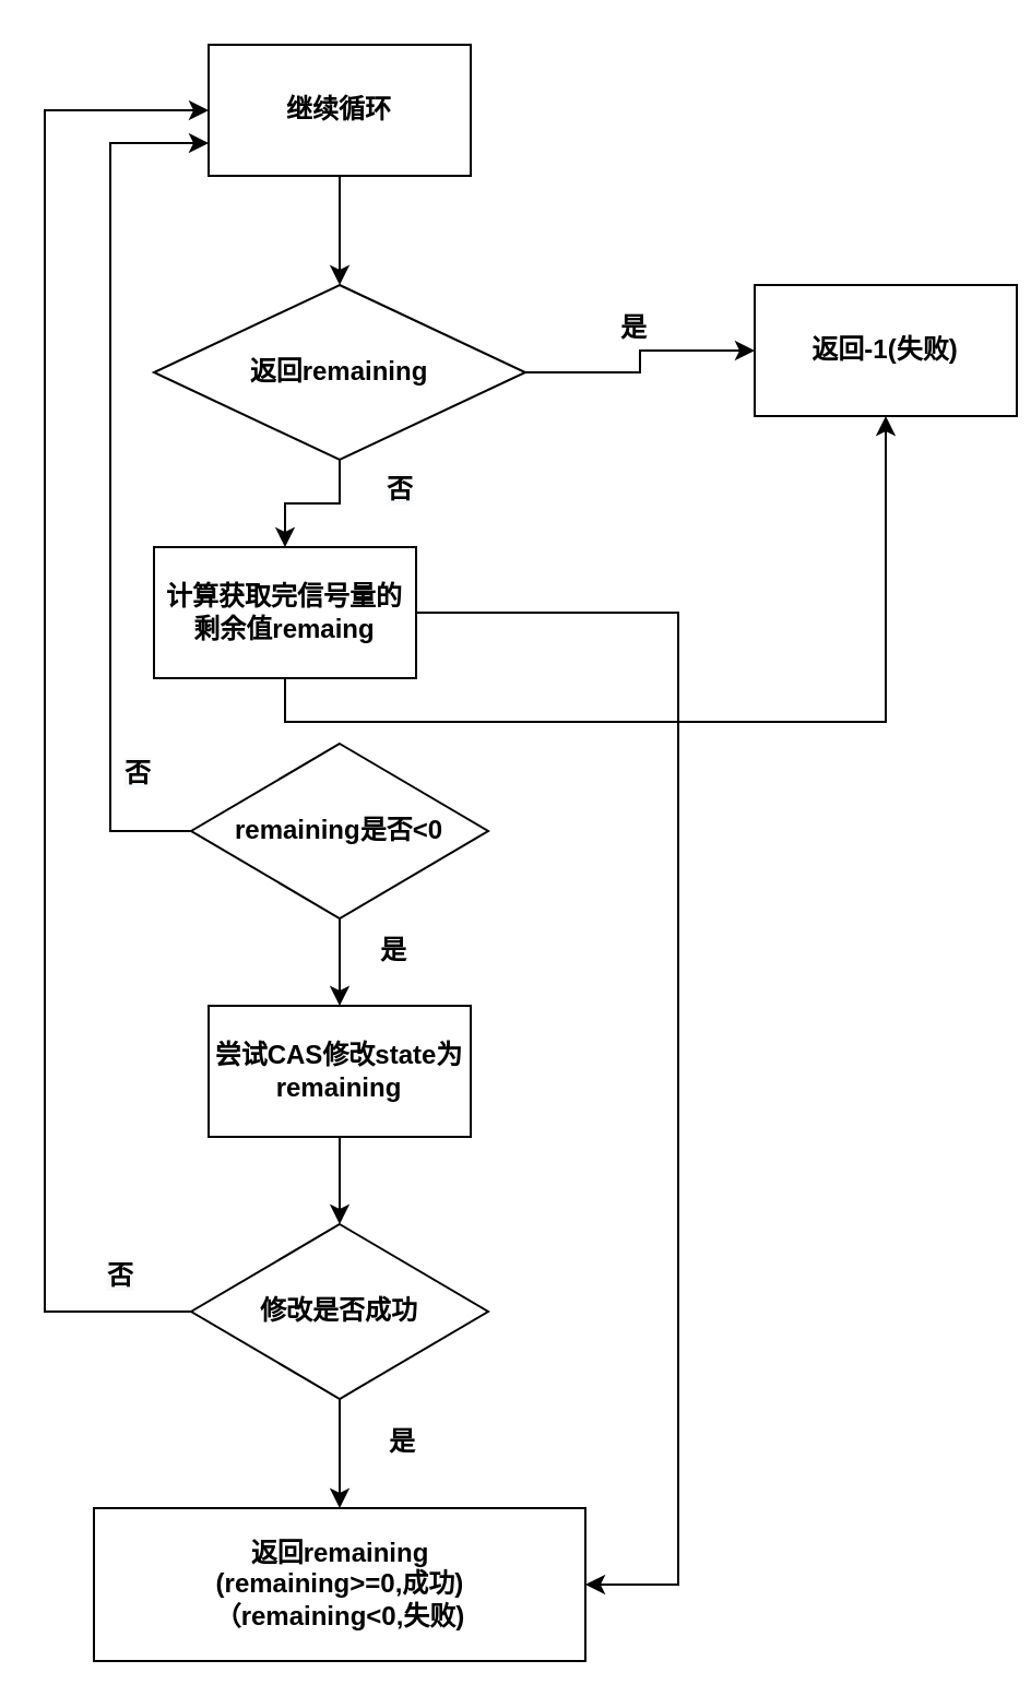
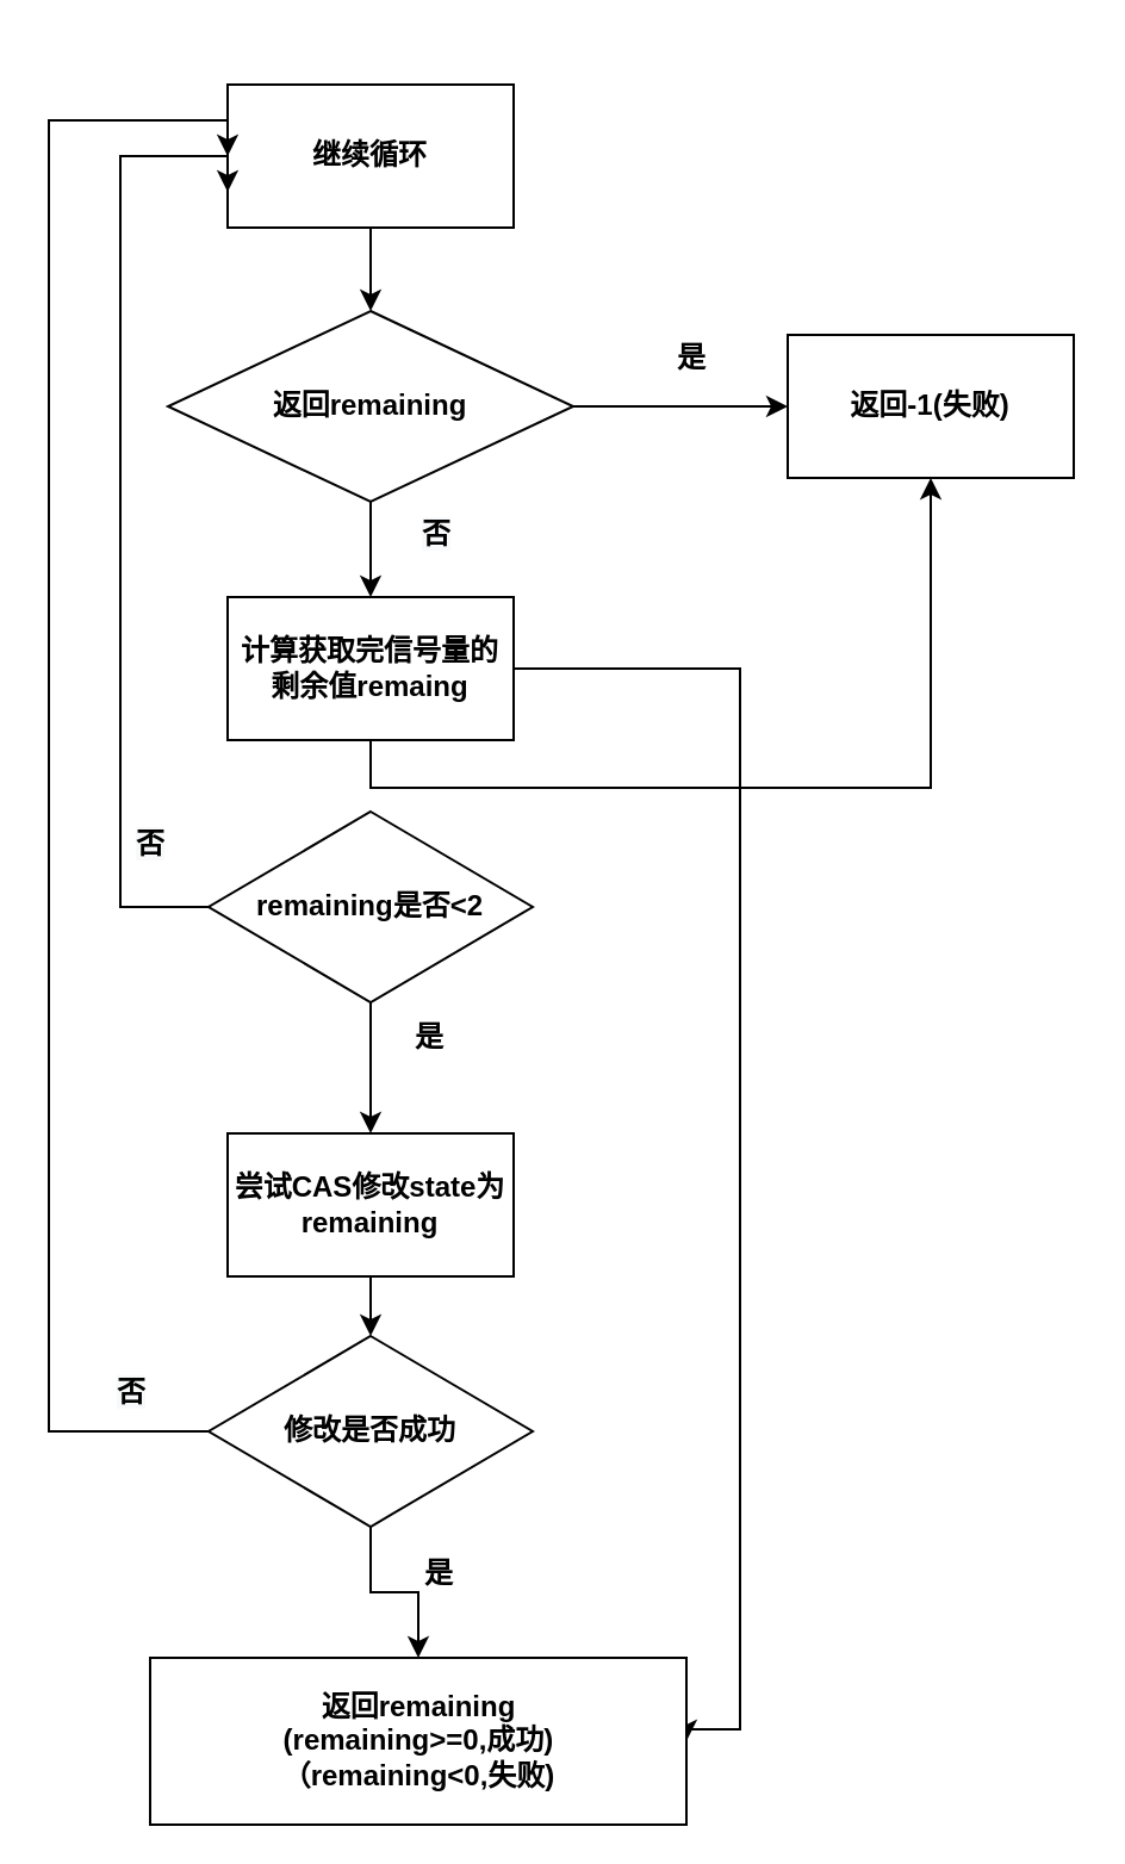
  <mxCell id="0" />
  <mxCell id="1" parent="0" />
  <mxCell id="2" style="edgeStyle=orthogonalEdgeStyle;rounded=0;orthogonalLoop=1;jettySize=auto;html=1;exitX=1;exitY=0.5;exitDx=0;exitDy=0;entryX=0;entryY=0.5;entryDx=0;entryDy=0;" parent="1" source="4" target="5" edge="1"><mxGeometry relative="1" as="geometry" /></mxCell>
  <mxCell id="3" style="edgeStyle=orthogonalEdgeStyle;rounded=0;orthogonalLoop=1;jettySize=auto;html=1;exitX=0.5;exitY=1;exitDx=0;exitDy=0;" parent="1" source="4" target="12" edge="1"><mxGeometry relative="1" as="geometry" /></mxCell>
  <mxCell id="4" value="&lt;b&gt;返回remaining&lt;/b&gt;" style="rhombus;whiteSpace=wrap;html=1;" parent="1" vertex="1"><mxGeometry x="70" y="130" width="170" height="80" as="geometry" /></mxCell>
- <mxCell id="5" value="&lt;b&gt;返回-1(失败)&lt;/b&gt;" style="rounded=0;whiteSpace=wrap;html=1;" parent="1" vertex="1"><mxGeometry x="345" y="130" width="120" height="60" as="geometry" /></mxCell>
+ <mxCell id="5" value="&lt;b&gt;返回-1(失败)&lt;/b&gt;" style="rounded=0;whiteSpace=wrap;html=1;" parent="1" vertex="1"><mxGeometry x="330" y="140" width="120" height="60" as="geometry" /></mxCell>
  <mxCell id="6" style="edgeStyle=orthogonalEdgeStyle;rounded=0;orthogonalLoop=1;jettySize=auto;html=1;exitX=0.5;exitY=1;exitDx=0;exitDy=0;entryX=0.5;entryY=0;entryDx=0;entryDy=0;" parent="1" source="7" target="4" edge="1"><mxGeometry relative="1" as="geometry" /></mxCell>
- <mxCell id="7" value="&lt;b&gt;继续循环&lt;/b&gt;" style="rounded=0;whiteSpace=wrap;html=1;" parent="1" vertex="1"><mxGeometry x="95" y="20" width="120" height="60" as="geometry" /></mxCell>
+ <mxCell id="7" value="&lt;b&gt;继续循环&lt;/b&gt;" style="rounded=0;whiteSpace=wrap;html=1;" parent="1" vertex="1"><mxGeometry x="95" y="35" width="120" height="60" as="geometry" /></mxCell>
  <mxCell id="8" value="&lt;b&gt;是&lt;/b&gt;" style="text;html=1;strokeColor=none;fillColor=none;align=center;verticalAlign=middle;whiteSpace=wrap;rounded=0;" parent="1" vertex="1"><mxGeometry x="270" y="140" width="40" height="20" as="geometry" /></mxCell>
  <mxCell id="9" value="&lt;b style=&quot;color: rgb(0 , 0 , 0) ; font-family: &amp;#34;helvetica&amp;#34; ; font-size: 12px ; font-style: normal ; letter-spacing: normal ; text-align: center ; text-indent: 0px ; text-transform: none ; word-spacing: 0px ; background-color: rgb(248 , 249 , 250)&quot;&gt;否&lt;/b&gt;" style="text;whiteSpace=wrap;html=1;" parent="1" vertex="1"><mxGeometry x="175" y="210" width="40" height="30" as="geometry" /></mxCell>
  <mxCell id="10" style="edgeStyle=orthogonalEdgeStyle;rounded=0;orthogonalLoop=1;jettySize=auto;html=1;exitX=0.5;exitY=1;exitDx=0;exitDy=0;" parent="1" source="12" target="5" edge="1"><mxGeometry relative="1" as="geometry" /></mxCell>
  <mxCell id="11" style="edgeStyle=orthogonalEdgeStyle;rounded=0;orthogonalLoop=1;jettySize=auto;html=1;exitX=1;exitY=0.5;exitDx=0;exitDy=0;entryX=1;entryY=0.5;entryDx=0;entryDy=0;" parent="1" source="12" target="21" edge="1"><mxGeometry relative="1" as="geometry"><Array as="points"><mxPoint x="310" y="280" /><mxPoint x="310" y="725" /></Array></mxGeometry></mxCell>
- <mxCell id="12" value="&lt;b&gt;计算获取完信号量的剩余值remaing&lt;/b&gt;" style="rounded=0;whiteSpace=wrap;html=1;" parent="1" vertex="1"><mxGeometry x="70" y="250" width="120" height="60" as="geometry" /></mxCell>
+ <mxCell id="12" value="&lt;b&gt;计算获取完信号量的剩余值remaing&lt;/b&gt;" style="rounded=0;whiteSpace=wrap;html=1;" parent="1" vertex="1"><mxGeometry x="95" y="250" width="120" height="60" as="geometry" /></mxCell>
  <mxCell id="13" style="edgeStyle=orthogonalEdgeStyle;rounded=0;orthogonalLoop=1;jettySize=auto;html=1;exitX=0.5;exitY=1;exitDx=0;exitDy=0;entryX=0.5;entryY=0;entryDx=0;entryDy=0;" parent="1" source="15" target="17" edge="1"><mxGeometry relative="1" as="geometry" /></mxCell>
  <mxCell id="14" style="edgeStyle=orthogonalEdgeStyle;rounded=0;orthogonalLoop=1;jettySize=auto;html=1;exitX=0;exitY=0.5;exitDx=0;exitDy=0;entryX=0;entryY=0.75;entryDx=0;entryDy=0;" edge="1" parent="1" source="15" target="7"><mxGeometry relative="1" as="geometry"><Array as="points"><mxPoint x="50" y="380" /><mxPoint x="50" y="65" /></Array></mxGeometry></mxCell>
- <mxCell id="15" value="&lt;b&gt;remaining是否&amp;lt;0&lt;/b&gt;" style="rhombus;whiteSpace=wrap;html=1;" parent="1" vertex="1"><mxGeometry x="87" y="340" width="136" height="80" as="geometry" /></mxCell>
+ <mxCell id="15" value="&lt;b&gt;remaining是否&amp;lt;2&lt;/b&gt;" style="rhombus;whiteSpace=wrap;html=1;" parent="1" vertex="1"><mxGeometry x="87" y="340" width="136" height="80" as="geometry" /></mxCell>
  <mxCell id="16" style="edgeStyle=orthogonalEdgeStyle;rounded=0;orthogonalLoop=1;jettySize=auto;html=1;exitX=0.5;exitY=1;exitDx=0;exitDy=0;entryX=0.5;entryY=0;entryDx=0;entryDy=0;" parent="1" source="17" target="20" edge="1"><mxGeometry relative="1" as="geometry" /></mxCell>
- <mxCell id="17" value="&lt;b&gt;尝试CAS修改state为remaining&lt;/b&gt;" style="rounded=0;whiteSpace=wrap;html=1;" parent="1" vertex="1"><mxGeometry x="95" y="460" width="120" height="60" as="geometry" /></mxCell>
+ <mxCell id="17" value="&lt;b&gt;尝试CAS修改state为remaining&lt;/b&gt;" style="rounded=0;whiteSpace=wrap;html=1;" parent="1" vertex="1"><mxGeometry x="95" y="475" width="120" height="60" as="geometry" /></mxCell>
  <mxCell id="18" style="edgeStyle=orthogonalEdgeStyle;rounded=0;orthogonalLoop=1;jettySize=auto;html=1;exitX=0.5;exitY=1;exitDx=0;exitDy=0;entryX=0.5;entryY=0;entryDx=0;entryDy=0;" parent="1" source="20" target="21" edge="1"><mxGeometry relative="1" as="geometry" /></mxCell>
  <mxCell id="19" style="edgeStyle=orthogonalEdgeStyle;rounded=0;orthogonalLoop=1;jettySize=auto;html=1;exitX=0;exitY=0.5;exitDx=0;exitDy=0;entryX=0;entryY=0.5;entryDx=0;entryDy=0;" parent="1" source="20" target="7" edge="1"><mxGeometry relative="1" as="geometry"><Array as="points"><mxPoint x="20" y="600" /><mxPoint x="20" y="50" /></Array></mxGeometry></mxCell>
  <mxCell id="20" value="&lt;b&gt;修改是否成功&lt;/b&gt;" style="rhombus;whiteSpace=wrap;html=1;" parent="1" vertex="1"><mxGeometry x="87" y="560" width="136" height="80" as="geometry" /></mxCell>
- <mxCell id="21" value="&lt;b&gt;返回remaining&lt;br&gt;(remaining&amp;gt;=0,成功)&lt;br&gt;（remaining&amp;lt;0,失败)&lt;br&gt;&lt;/b&gt;" style="rounded=0;whiteSpace=wrap;html=1;" parent="1" vertex="1"><mxGeometry x="42.5" y="690" width="225" height="70" as="geometry" /></mxCell>
+ <mxCell id="21" value="&lt;b&gt;返回remaining&lt;br&gt;(remaining&amp;gt;=0,成功)&lt;br&gt;（remaining&amp;lt;0,失败)&lt;br&gt;&lt;/b&gt;" style="rounded=0;whiteSpace=wrap;html=1;" parent="1" vertex="1"><mxGeometry x="62.5" y="695" width="225" height="70" as="geometry" /></mxCell>
  <mxCell id="22" value="&lt;b&gt;是&lt;/b&gt;" style="text;html=1;strokeColor=none;fillColor=none;align=center;verticalAlign=middle;whiteSpace=wrap;rounded=0;" parent="1" vertex="1"><mxGeometry x="164" y="650" width="40" height="20" as="geometry" /></mxCell>
  <mxCell id="23" value="&lt;b style=&quot;color: rgb(0 , 0 , 0) ; font-family: &amp;#34;helvetica&amp;#34; ; font-size: 12px ; font-style: normal ; letter-spacing: normal ; text-align: center ; text-indent: 0px ; text-transform: none ; word-spacing: 0px ; background-color: rgb(248 , 249 , 250)&quot;&gt;否&lt;/b&gt;" style="text;whiteSpace=wrap;html=1;" parent="1" vertex="1"><mxGeometry x="47" y="570" width="40" height="30" as="geometry" /></mxCell>
  <mxCell id="24" value="&lt;b&gt;是&lt;/b&gt;" style="text;html=1;strokeColor=none;fillColor=none;align=center;verticalAlign=middle;whiteSpace=wrap;rounded=0;" parent="1" vertex="1"><mxGeometry x="160" y="425" width="40" height="20" as="geometry" /></mxCell>
  <mxCell id="25" value="&lt;b style=&quot;color: rgb(0 , 0 , 0) ; font-family: &amp;#34;helvetica&amp;#34; ; font-size: 12px ; font-style: normal ; letter-spacing: normal ; text-align: center ; text-indent: 0px ; text-transform: none ; word-spacing: 0px ; background-color: rgb(248 , 249 , 250)&quot;&gt;否&lt;/b&gt;" style="text;whiteSpace=wrap;html=1;" vertex="1" parent="1"><mxGeometry x="55" y="340" width="40" height="30" as="geometry" /></mxCell>
